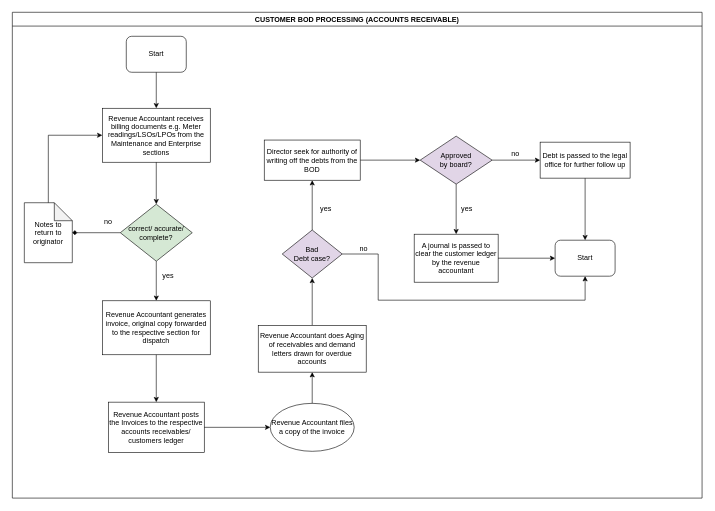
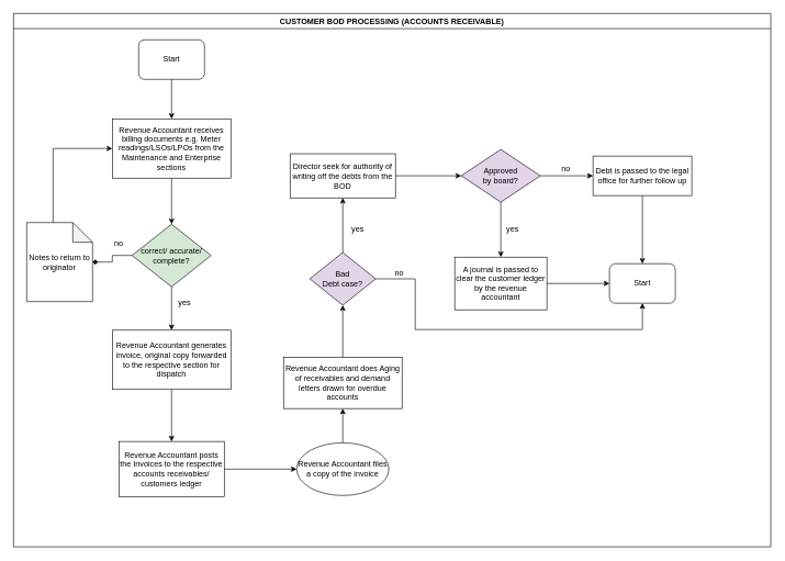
  <mxCell id="0" />
  <mxCell id="1" parent="0" />
  <mxCell id="2" value="&#10;CUSTOMER BOD PROCESSING (ACCOUNTS RECEIVABLE)&#10;" style="swimlane;" vertex="1" parent="1"><mxGeometry x="20" y="20" width="1150" height="810" as="geometry" /></mxCell>
  <mxCell id="3" value="Start" style="rounded=1;whiteSpace=wrap;html=1;" vertex="1" parent="2"><mxGeometry x="190" y="40" width="100" height="60" as="geometry" /></mxCell>
  <mxCell id="4" value="Revenue Accountant receives billing documents e.g. Meter readings/LSOs/LPOs from the Maintenance and Enterprise sections" style="rounded=0;whiteSpace=wrap;html=1;" vertex="1" parent="2"><mxGeometry x="150" y="160" width="180" height="90" as="geometry" /></mxCell>
  <mxCell id="5" value="" style="edgeStyle=orthogonalEdgeStyle;rounded=0;orthogonalLoop=1;jettySize=auto;html=1;entryX=0.5;entryY=0;entryDx=0;entryDy=0;" edge="1" parent="2" source="3" target="4"><mxGeometry relative="1" as="geometry"><mxPoint x="240" y="180" as="targetPoint" /></mxGeometry></mxCell>
  <mxCell id="6" value="Revenue Accountant generates invoice, original copy forwarded to the respective section for dispatch" style="whiteSpace=wrap;html=1;rounded=0;" vertex="1" parent="2"><mxGeometry x="150" y="481" width="180" height="90" as="geometry" /></mxCell>
  <mxCell id="7" value="yes" style="text;html=1;strokeColor=none;fillColor=none;align=center;verticalAlign=middle;whiteSpace=wrap;rounded=0;" vertex="1" parent="2"><mxGeometry x="240" y="430" width="40" height="20" as="geometry" /></mxCell>
  <mxCell id="8" value="no" style="text;html=1;strokeColor=none;fillColor=none;align=center;verticalAlign=middle;whiteSpace=wrap;rounded=0;" vertex="1" parent="2"><mxGeometry x="140" y="340" width="40" height="20" as="geometry" /></mxCell>
- <mxCell id="9" value="Notes to return to originator" style="shape=note;whiteSpace=wrap;html=1;backgroundOutline=1;darkOpacity=0.05;" vertex="1" parent="2"><mxGeometry x="20" y="317.5" width="80" height="100" as="geometry" /></mxCell>
+ <mxCell id="9" value="Notes to return to originator" style="shape=note;whiteSpace=wrap;html=1;backgroundOutline=1;darkOpacity=0.05;" vertex="1" parent="2"><mxGeometry x="20" y="317.5" width="100" height="120" as="geometry" /></mxCell>
  <mxCell id="10" value="" style="edgeStyle=orthogonalEdgeStyle;rounded=0;orthogonalLoop=1;jettySize=auto;html=1;entryX=0;entryY=0.5;entryDx=0;entryDy=0;" edge="1" parent="2" source="9" target="4"><mxGeometry relative="1" as="geometry"><mxPoint x="60" y="217.5" as="targetPoint" /><Array as="points"><mxPoint x="60" y="205" /></Array></mxGeometry></mxCell>
  <mxCell id="11" value="Revenue Accountant posts the Invoices to the respective accounts receivables/ customers ledger" style="whiteSpace=wrap;html=1;rounded=0;" vertex="1" parent="2"><mxGeometry x="160" y="650" width="160" height="84" as="geometry" /></mxCell>
  <mxCell id="12" value="" style="edgeStyle=orthogonalEdgeStyle;rounded=0;orthogonalLoop=1;jettySize=auto;html=1;" edge="1" parent="2" source="6" target="11"><mxGeometry relative="1" as="geometry" /></mxCell>
  <mxCell id="13" value="Revenue Accountant files a copy of the invoice" style="ellipse;whiteSpace=wrap;html=1;" vertex="1" parent="2"><mxGeometry x="430" y="652" width="140" height="80" as="geometry" /></mxCell>
  <mxCell id="14" value="" style="edgeStyle=orthogonalEdgeStyle;rounded=0;orthogonalLoop=1;jettySize=auto;html=1;" edge="1" parent="2" source="11" target="13"><mxGeometry relative="1" as="geometry" /></mxCell>
  <mxCell id="15" value="yes" style="text;html=1;strokeColor=none;fillColor=none;align=center;verticalAlign=middle;whiteSpace=wrap;rounded=0;" vertex="1" parent="2"><mxGeometry x="503" y="318" width="40" height="20" as="geometry" /></mxCell>
  <mxCell id="16" value="A journal is passed to clear the customer ledger by the revenue accountant" style="whiteSpace=wrap;html=1;rounded=0;" vertex="1" parent="2"><mxGeometry x="670" y="370" width="140" height="80" as="geometry" /></mxCell>
  <mxCell id="17" value="yes" style="text;html=1;strokeColor=none;fillColor=none;align=center;verticalAlign=middle;whiteSpace=wrap;rounded=0;" vertex="1" parent="2"><mxGeometry x="738" y="318" width="40" height="20" as="geometry" /></mxCell>
  <mxCell id="18" value="no" style="text;html=1;strokeColor=none;fillColor=none;align=center;verticalAlign=middle;whiteSpace=wrap;rounded=0;" vertex="1" parent="2"><mxGeometry x="819" y="226" width="40" height="20" as="geometry" /></mxCell>
  <mxCell id="19" value="Start" style="rounded=1;whiteSpace=wrap;html=1;" vertex="1" parent="2"><mxGeometry x="905" y="380" width="100" height="60" as="geometry" /></mxCell>
  <mxCell id="20" value="" style="edgeStyle=orthogonalEdgeStyle;rounded=0;orthogonalLoop=1;jettySize=auto;html=1;entryX=0;entryY=0.5;entryDx=0;entryDy=0;" edge="1" parent="2" source="16" target="19"><mxGeometry relative="1" as="geometry"><mxPoint x="900" y="410" as="targetPoint" /></mxGeometry></mxCell>
  <mxCell id="21" value="" style="edgeStyle=orthogonalEdgeStyle;rounded=0;orthogonalLoop=1;jettySize=auto;html=1;endArrow=diamond;" edge="1" parent="1" source="23" target="9"><mxGeometry relative="1" as="geometry"><mxPoint x="120" y="387.5" as="targetPoint" /></mxGeometry></mxCell>
  <mxCell id="22" value="" style="edgeStyle=orthogonalEdgeStyle;rounded=0;orthogonalLoop=1;jettySize=auto;html=1;entryX=0.5;entryY=0;entryDx=0;entryDy=0;" edge="1" parent="1" source="23" target="6"><mxGeometry relative="1" as="geometry"><mxPoint x="260" y="522.5" as="targetPoint" /></mxGeometry></mxCell>
  <mxCell id="23" value="correct/ accurate/ complete?" style="rhombus;whiteSpace=wrap;html=1;rounded=0;fillColor=#d5e8d4;" vertex="1" parent="1"><mxGeometry x="200" y="340" width="120" height="95" as="geometry" /></mxCell>
  <mxCell id="24" value="" style="edgeStyle=orthogonalEdgeStyle;rounded=0;orthogonalLoop=1;jettySize=auto;html=1;" edge="1" parent="1" source="4" target="23"><mxGeometry relative="1" as="geometry" /></mxCell>
  <mxCell id="25" value="" style="edgeStyle=orthogonalEdgeStyle;rounded=0;orthogonalLoop=1;jettySize=auto;html=1;" edge="1" parent="1" source="13" target="27"><mxGeometry relative="1" as="geometry" /></mxCell>
  <mxCell id="26" value="" style="edgeStyle=orthogonalEdgeStyle;rounded=0;orthogonalLoop=1;jettySize=auto;html=1;" edge="1" parent="1" source="27" target="30"><mxGeometry relative="1" as="geometry" /></mxCell>
  <mxCell id="27" value="Revenue Accountant does Aging of receivables and demand letters drawn for overdue accounts" style="whiteSpace=wrap;html=1;rounded=0;" vertex="1" parent="1"><mxGeometry x="430" y="542" width="180" height="78" as="geometry" /></mxCell>
  <mxCell id="28" value="" style="edgeStyle=orthogonalEdgeStyle;rounded=0;orthogonalLoop=1;jettySize=auto;html=1;" edge="1" parent="1" source="30" target="32"><mxGeometry relative="1" as="geometry" /></mxCell>
  <mxCell id="29" value="" style="edgeStyle=orthogonalEdgeStyle;rounded=0;orthogonalLoop=1;jettySize=auto;html=1;entryX=0.5;entryY=1;entryDx=0;entryDy=0;" edge="1" parent="1" source="30" target="19"><mxGeometry relative="1" as="geometry"><mxPoint x="640" y="423" as="targetPoint" /><Array as="points"><mxPoint x="630" y="423" /><mxPoint x="630" y="500" /><mxPoint x="975" y="500" /></Array></mxGeometry></mxCell>
  <mxCell id="30" value="&lt;div&gt;Bad&lt;/div&gt;&lt;div&gt;Debt case?&lt;/div&gt;" style="rhombus;whiteSpace=wrap;html=1;rounded=0;fillColor=#e1d5e7;" vertex="1" parent="1"><mxGeometry x="470" y="383" width="100" height="80" as="geometry" /></mxCell>
  <mxCell id="31" value="" style="edgeStyle=orthogonalEdgeStyle;rounded=0;orthogonalLoop=1;jettySize=auto;html=1;" edge="1" parent="1" source="32" target="35"><mxGeometry relative="1" as="geometry" /></mxCell>
  <mxCell id="32" value="Director seek for authority of writing off the debts from the BOD" style="whiteSpace=wrap;html=1;rounded=0;" vertex="1" parent="1"><mxGeometry x="440" y="233" width="160" height="67" as="geometry" /></mxCell>
  <mxCell id="33" value="" style="edgeStyle=orthogonalEdgeStyle;rounded=0;orthogonalLoop=1;jettySize=auto;html=1;entryX=0.5;entryY=0;entryDx=0;entryDy=0;" edge="1" parent="1" source="35" target="16"><mxGeometry relative="1" as="geometry"><mxPoint x="760" y="396.5" as="targetPoint" /></mxGeometry></mxCell>
  <mxCell id="34" value="" style="edgeStyle=orthogonalEdgeStyle;rounded=0;orthogonalLoop=1;jettySize=auto;html=1;" edge="1" parent="1" source="35" target="37"><mxGeometry relative="1" as="geometry" /></mxCell>
  <mxCell id="35" value="&lt;div&gt;Approved &lt;br&gt;&lt;/div&gt;&lt;div&gt;by board?&lt;/div&gt;" style="rhombus;whiteSpace=wrap;html=1;rounded=0;fillColor=#e1d5e7;" vertex="1" parent="1"><mxGeometry x="700" y="226.5" width="120" height="80" as="geometry" /></mxCell>
  <mxCell id="36" value="" style="edgeStyle=orthogonalEdgeStyle;rounded=0;orthogonalLoop=1;jettySize=auto;html=1;entryX=0.5;entryY=0;entryDx=0;entryDy=0;" edge="1" parent="1" source="37" target="19"><mxGeometry relative="1" as="geometry"><mxPoint x="975" y="366.5" as="targetPoint" /></mxGeometry></mxCell>
  <mxCell id="37" value="Debt is passed to the legal office for further follow up" style="whiteSpace=wrap;html=1;rounded=0;" vertex="1" parent="1"><mxGeometry x="900" y="236.5" width="150" height="60" as="geometry" /></mxCell>
  <mxCell id="38" value="no" style="text;html=1;strokeColor=none;fillColor=none;align=center;verticalAlign=middle;whiteSpace=wrap;rounded=0;" vertex="1" parent="1"><mxGeometry x="586" y="404" width="40" height="20" as="geometry" /></mxCell>
